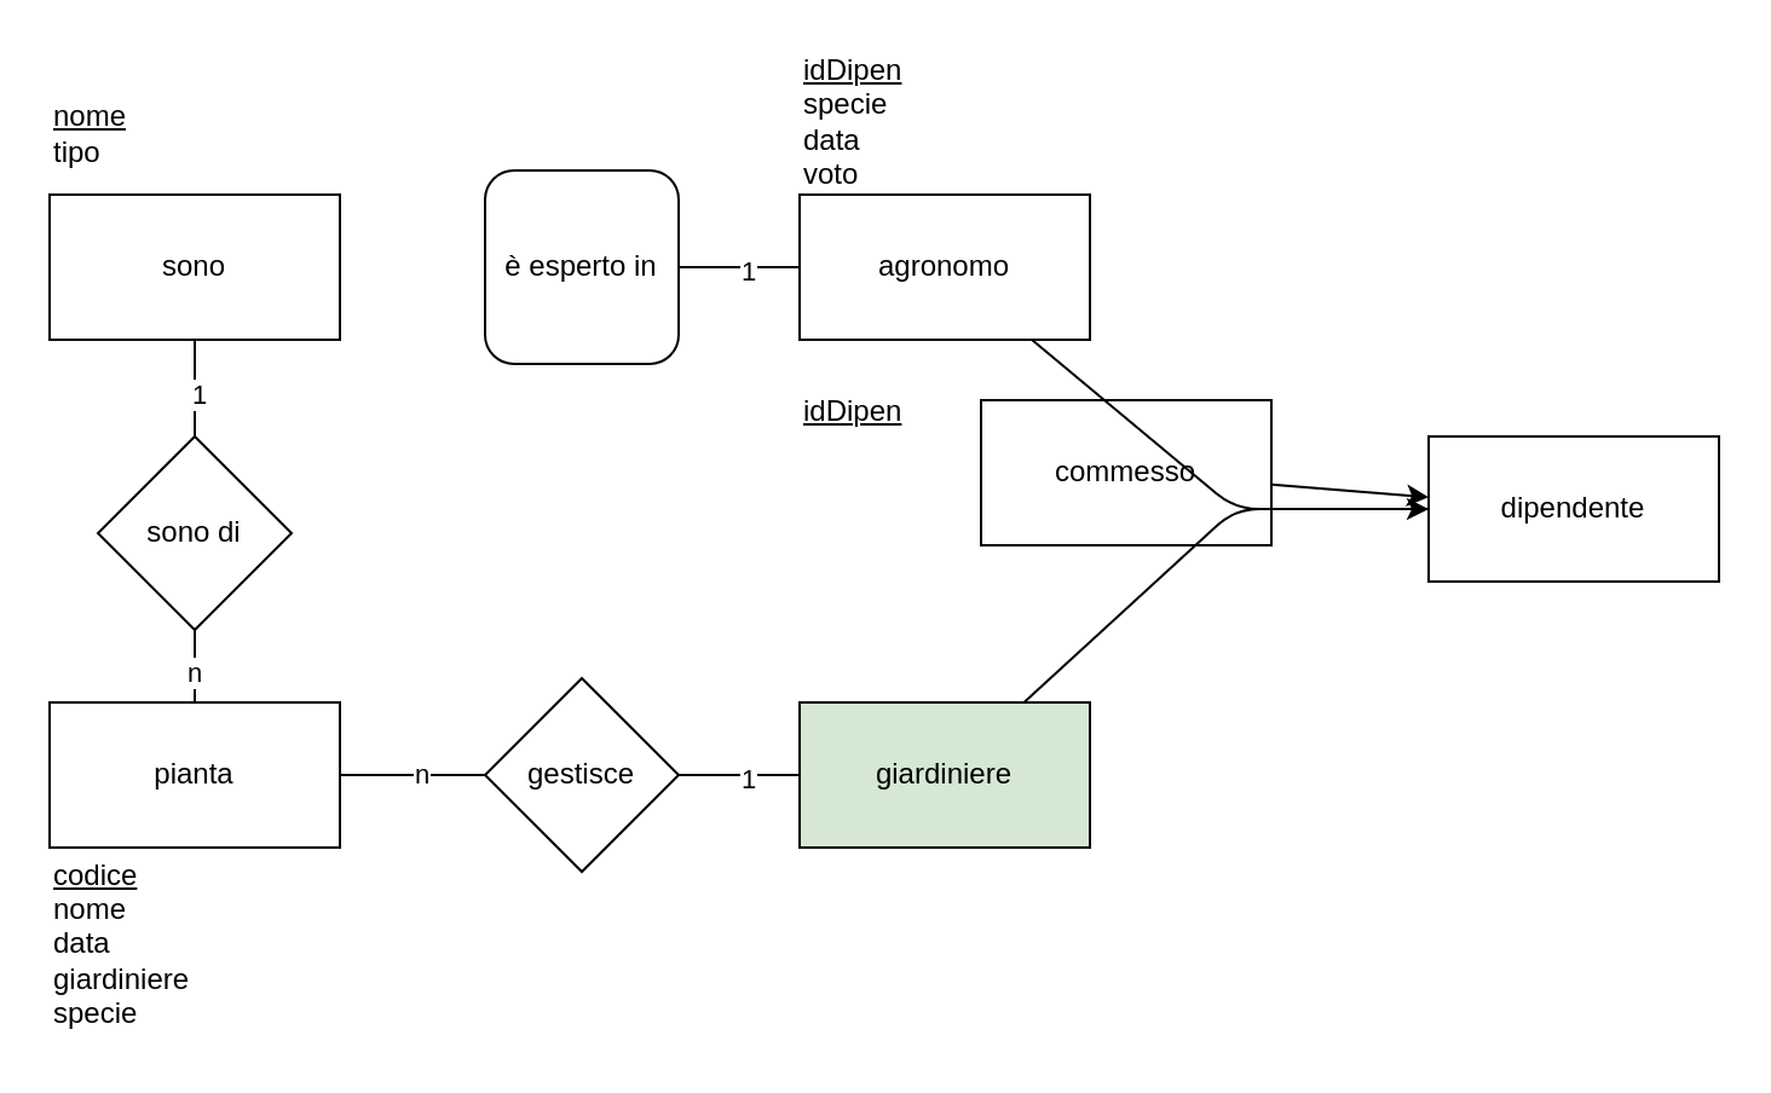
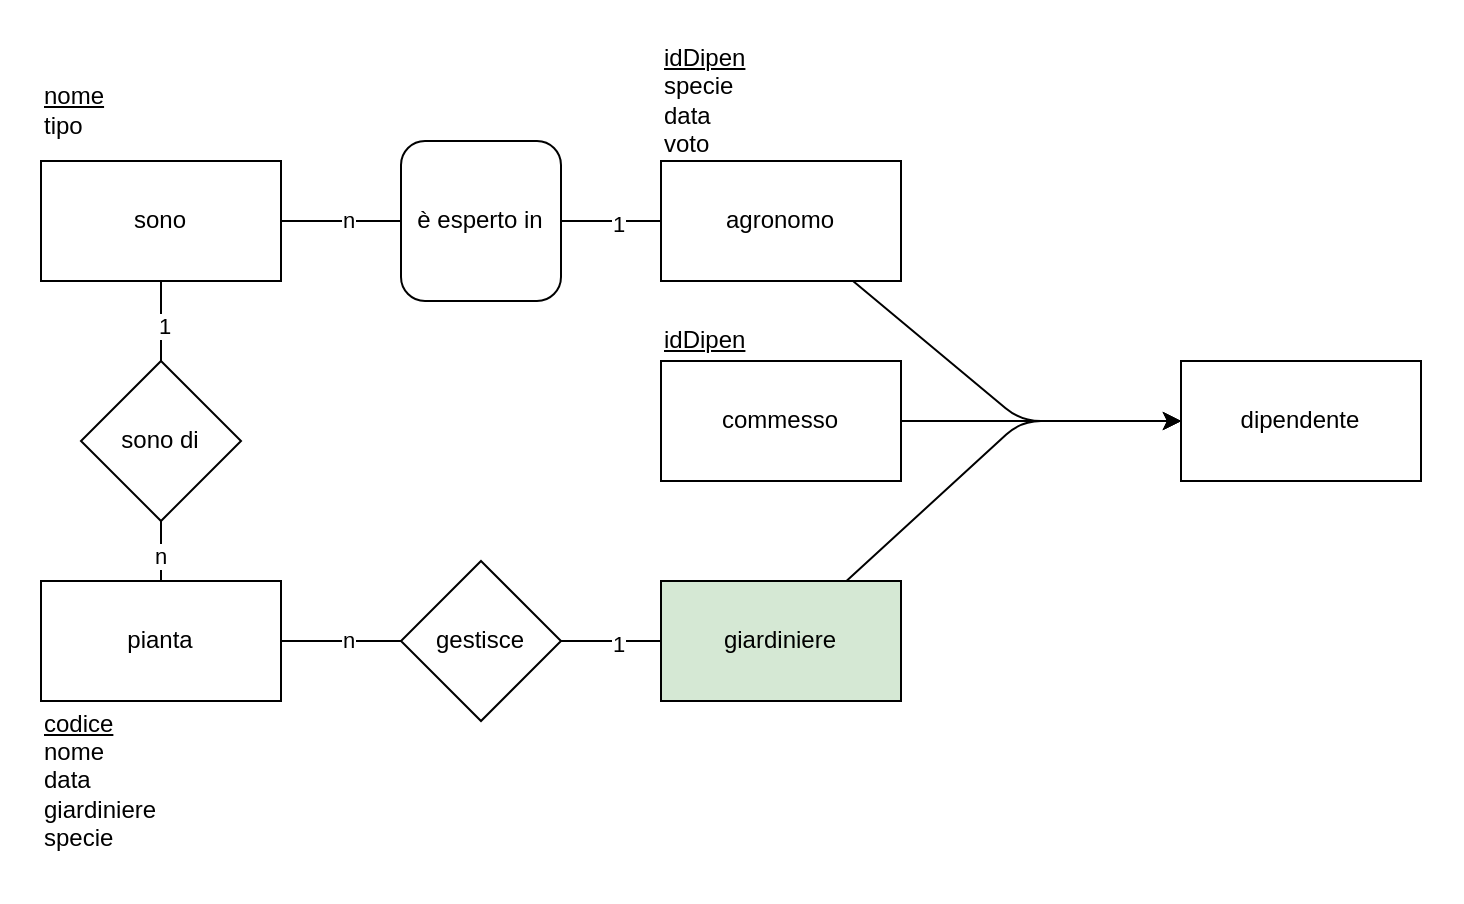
  <mxCell id="0" />
  <mxCell id="1" parent="0" />
  <mxCell id="2" value="dipendente" style="rounded=0;whiteSpace=wrap;html=1;" vertex="1" parent="1"><mxGeometry x="590" y="180" width="120" height="60" as="geometry" /></mxCell>
  <mxCell id="3" value="giardiniere" style="rounded=0;whiteSpace=wrap;html=1;fillColor=#d5e8d4;" vertex="1" parent="1"><mxGeometry x="330" y="290" width="120" height="60" as="geometry" /></mxCell>
- <mxCell id="4" value="commesso" style="rounded=0;whiteSpace=wrap;html=1;" vertex="1" parent="1"><mxGeometry x="405" y="165" width="120" height="60" as="geometry" /></mxCell>
+ <mxCell id="4" value="commesso" style="rounded=0;whiteSpace=wrap;html=1;" vertex="1" parent="1"><mxGeometry x="330" y="180" width="120" height="60" as="geometry" /></mxCell>
  <mxCell id="5" value="agronomo" style="rounded=0;whiteSpace=wrap;html=1;" vertex="1" parent="1"><mxGeometry x="330" y="80" width="120" height="60" as="geometry" /></mxCell>
  <mxCell id="6" value="pianta" style="rounded=0;whiteSpace=wrap;html=1;" vertex="1" parent="1"><mxGeometry x="20" y="290" width="120" height="60" as="geometry" /></mxCell>
  <mxCell id="7" value="sono" style="rounded=0;whiteSpace=wrap;html=1;" vertex="1" parent="1"><mxGeometry x="20" y="80" width="120" height="60" as="geometry" /></mxCell>
- <mxCell id="8" value="" style="endArrow=none;html=1;" edge="1" parent="1" source="5" target="2"><mxGeometry width="50" height="50" relative="1" as="geometry"><mxPoint x="190" y="150" as="sourcePoint" /><mxPoint x="240" y="100" as="targetPoint" /><Array as="points"><mxPoint x="510" y="210" /></Array></mxGeometry></mxCell>
+ <mxCell id="8" value="" style="endArrow=classic;html=1;" edge="1" parent="1" source="5" target="2"><mxGeometry width="50" height="50" relative="1" as="geometry"><mxPoint x="190" y="150" as="sourcePoint" /><mxPoint x="240" y="100" as="targetPoint" /><Array as="points"><mxPoint x="510" y="210" /></Array></mxGeometry></mxCell>
  <mxCell id="9" value="" style="endArrow=classic;html=1;" edge="1" parent="1" source="4" target="2"><mxGeometry width="50" height="50" relative="1" as="geometry"><mxPoint x="436" y="150" as="sourcePoint" /><mxPoint x="600" y="220" as="targetPoint" /><Array as="points" /></mxGeometry></mxCell>
  <mxCell id="10" value="" style="endArrow=classic;html=1;" edge="1" parent="1" source="3" target="2"><mxGeometry width="50" height="50" relative="1" as="geometry"><mxPoint x="446" y="160" as="sourcePoint" /><mxPoint x="610" y="230" as="targetPoint" /><Array as="points"><mxPoint x="510" y="210" /></Array></mxGeometry></mxCell>
  <mxCell id="11" value="gestisce" style="rhombus;whiteSpace=wrap;html=1;" vertex="1" parent="1"><mxGeometry x="200" y="280" width="80" height="80" as="geometry" /></mxCell>
  <mxCell id="12" value="" style="endArrow=none;html=1;" edge="1" parent="1" source="6" target="11"><mxGeometry width="50" height="50" relative="1" as="geometry"><mxPoint x="130" y="420" as="sourcePoint" /><mxPoint x="180" y="370" as="targetPoint" /></mxGeometry></mxCell>
  <mxCell id="13" value="n" style="edgeLabel;html=1;align=center;verticalAlign=middle;resizable=0;points=[];" vertex="1" connectable="0" parent="12"><mxGeometry x="0.09" y="1" relative="1" as="geometry"><mxPoint as="offset" /></mxGeometry></mxCell>
  <mxCell id="14" value="" style="endArrow=none;html=1;" edge="1" parent="1" source="11" target="3"><mxGeometry width="50" height="50" relative="1" as="geometry"><mxPoint x="150" y="330" as="sourcePoint" /><mxPoint x="210" y="330" as="targetPoint" /><Array as="points" /></mxGeometry></mxCell>
  <mxCell id="15" value="1" style="edgeLabel;html=1;align=center;verticalAlign=middle;resizable=0;points=[];" vertex="1" connectable="0" parent="14"><mxGeometry x="0.12" y="-1" relative="1" as="geometry"><mxPoint as="offset" /></mxGeometry></mxCell>
  <mxCell id="16" value="è esperto in" style="whiteSpace=wrap;html=1;rounded=1;" vertex="1" parent="1"><mxGeometry x="200" y="70" width="80" height="80" as="geometry" /></mxCell>
+ <mxCell id="17" value="" style="endArrow=none;html=1;" edge="1" parent="1" target="16" source="7"><mxGeometry width="50" height="50" relative="1" as="geometry"><mxPoint x="140" y="110" as="sourcePoint" /><mxPoint x="180" y="160" as="targetPoint" /></mxGeometry></mxCell>
+ <mxCell id="18" value="n" style="edgeLabel;html=1;align=center;verticalAlign=middle;resizable=0;points=[];" vertex="1" connectable="0" parent="17"><mxGeometry x="0.09" y="1" relative="1" as="geometry"><mxPoint as="offset" /></mxGeometry></mxCell>
  <mxCell id="19" value="" style="endArrow=none;html=1;" edge="1" parent="1" source="16" target="5"><mxGeometry width="50" height="50" relative="1" as="geometry"><mxPoint x="150" y="120" as="sourcePoint" /><mxPoint x="330" y="110" as="targetPoint" /><Array as="points" /></mxGeometry></mxCell>
  <mxCell id="20" value="1" style="edgeLabel;html=1;align=center;verticalAlign=middle;resizable=0;points=[];" vertex="1" connectable="0" parent="19"><mxGeometry x="0.12" y="-1" relative="1" as="geometry"><mxPoint as="offset" /></mxGeometry></mxCell>
  <mxCell id="21" value="&lt;u&gt;idDipen&lt;/u&gt;&lt;br&gt;specie&lt;br&gt;data&lt;br&gt;voto" style="text;html=1;align=left;verticalAlign=middle;resizable=0;points=[];autosize=1;" vertex="1" parent="1"><mxGeometry x="330" y="20" width="60" height="60" as="geometry" /></mxCell>
  <mxCell id="22" value="&lt;u&gt;nome&lt;/u&gt;&lt;br&gt;tipo" style="text;html=1;align=left;verticalAlign=middle;resizable=0;points=[];autosize=1;" vertex="1" parent="1"><mxGeometry x="20" y="40" width="50" height="30" as="geometry" /></mxCell>
  <mxCell id="23" value="sono di" style="rhombus;whiteSpace=wrap;html=1;" vertex="1" parent="1"><mxGeometry x="40" y="180" width="80" height="80" as="geometry" /></mxCell>
  <mxCell id="24" value="" style="endArrow=none;html=1;" edge="1" parent="1" target="23" source="7"><mxGeometry width="50" height="50" relative="1" as="geometry"><mxPoint x="-15" y="220" as="sourcePoint" /><mxPoint x="25" y="270" as="targetPoint" /></mxGeometry></mxCell>
  <mxCell id="25" value="1" style="edgeLabel;html=1;align=center;verticalAlign=middle;resizable=0;points=[];" vertex="1" connectable="0" parent="24"><mxGeometry x="0.09" y="1" relative="1" as="geometry"><mxPoint as="offset" /></mxGeometry></mxCell>
  <mxCell id="26" value="" style="endArrow=none;html=1;" edge="1" parent="1" source="23" target="6"><mxGeometry width="50" height="50" relative="1" as="geometry"><mxPoint x="-5" y="230" as="sourcePoint" /><mxPoint x="175" y="220" as="targetPoint" /><Array as="points" /></mxGeometry></mxCell>
  <mxCell id="27" value="n" style="edgeLabel;html=1;align=center;verticalAlign=middle;resizable=0;points=[];" vertex="1" connectable="0" parent="26"><mxGeometry x="0.12" y="-1" relative="1" as="geometry"><mxPoint as="offset" /></mxGeometry></mxCell>
  <mxCell id="28" value="&lt;u&gt;codice&lt;/u&gt;&lt;br&gt;nome&lt;br&gt;data&lt;br&gt;giardiniere&lt;br&gt;specie" style="text;html=1;align=left;verticalAlign=middle;resizable=0;points=[];autosize=1;" vertex="1" parent="1"><mxGeometry x="20" y="350" width="70" height="80" as="geometry" /></mxCell>
  <mxCell id="29" value="&lt;u&gt;idDipen&lt;/u&gt;" style="text;html=1;align=left;verticalAlign=middle;resizable=0;points=[];autosize=1;" vertex="1" parent="1"><mxGeometry x="330" y="160" width="60" height="20" as="geometry" /></mxCell>
